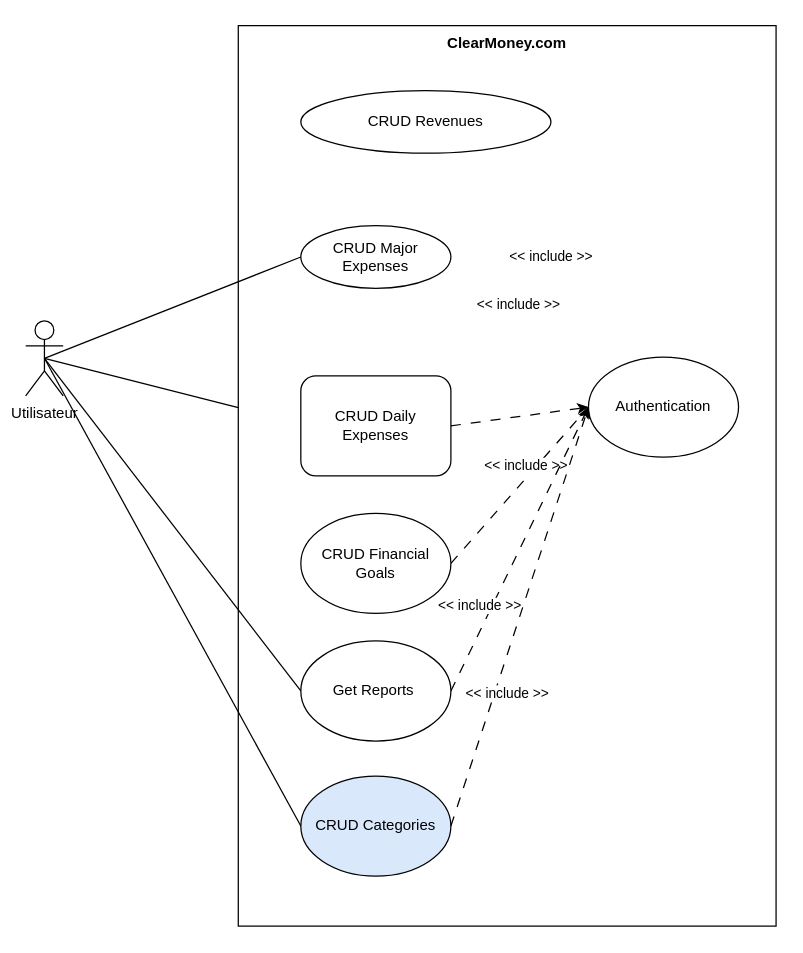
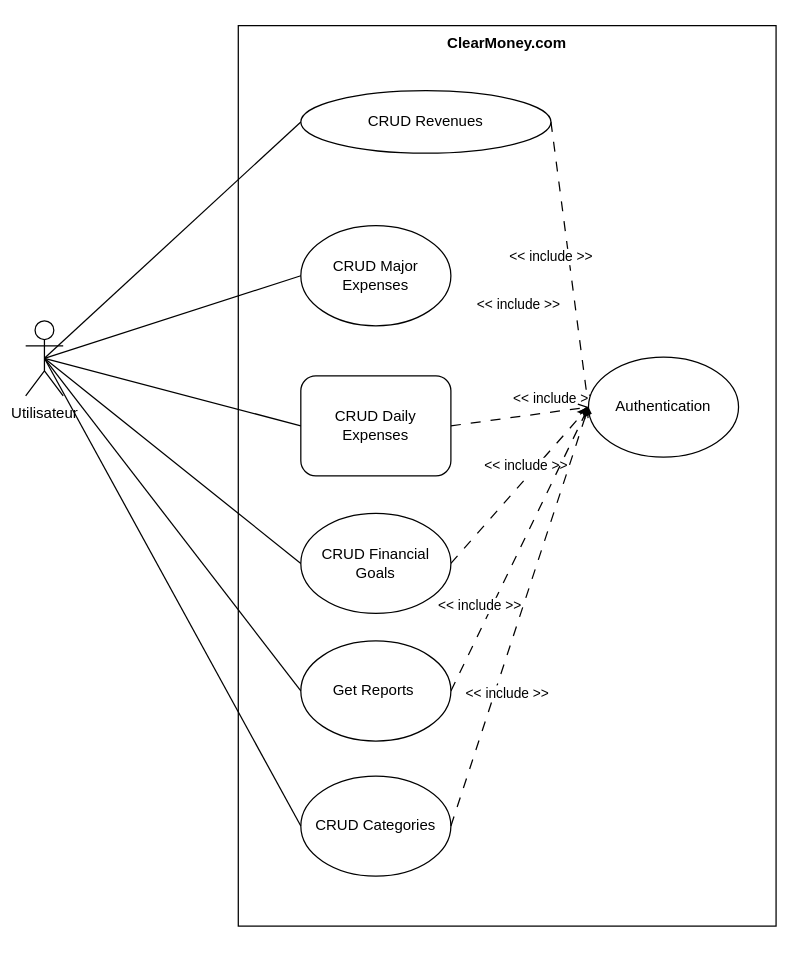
  <mxCell id="0" />
  <mxCell id="1" parent="0" />
  <mxCell id="2" value="&lt;b&gt;ClearMoney.com&lt;/b&gt;" style="html=1;whiteSpace=wrap;verticalAlign=top;" parent="1" vertex="1"><mxGeometry x="190" y="20" width="430" height="720" as="geometry" /></mxCell>
+ <mxCell id="3" style="rounded=0;orthogonalLoop=1;jettySize=auto;html=1;exitX=1;exitY=0.5;exitDx=0;exitDy=0;entryX=0;entryY=0.5;entryDx=0;entryDy=0;dashed=1;dashPattern=8 8;" parent="1" source="5" target="11" edge="1"><mxGeometry relative="1" as="geometry" /></mxCell>
+ <mxCell id="4" value="&amp;lt;&amp;lt; include &amp;gt;&amp;gt;" style="edgeLabel;html=1;align=center;verticalAlign=middle;resizable=0;points=[];shadow=0;" parent="3" vertex="1" connectable="0"><mxGeometry x="-0.075" y="-1" relative="1" as="geometry"><mxPoint x="-10" y="115" as="offset" /></mxGeometry></mxCell>
  <mxCell id="5" value="CRUD Revenues" style="ellipse;whiteSpace=wrap;html=1;" parent="1" vertex="1"><mxGeometry x="240" y="72" width="200" height="50" as="geometry" /></mxCell>
- <mxCell id="6" value="CRUD Major Expenses" style="ellipse;whiteSpace=wrap;html=1;" parent="1" vertex="1"><mxGeometry x="240" y="180" width="120" height="50" as="geometry" /></mxCell>
- <mxCell id="7" style="rounded=0;orthogonalLoop=1;jettySize=auto;html=1;exitX=1;exitY=0.5;exitDx=0;exitDy=0;entryX=0;entryY=0.5;entryDx=0;entryDy=0;dashed=1;dashPattern=8 8;endArrow=none;" parent="1" source="8" target="11" edge="1"><mxGeometry relative="1" as="geometry" /></mxCell>
+ <mxCell id="6" value="CRUD Major Expenses" style="ellipse;whiteSpace=wrap;html=1;" parent="1" vertex="1"><mxGeometry x="240" y="180" width="120" height="80" as="geometry" /></mxCell>
+ <mxCell id="7" style="rounded=0;orthogonalLoop=1;jettySize=auto;html=1;exitX=1;exitY=0.5;exitDx=0;exitDy=0;entryX=0;entryY=0.5;entryDx=0;entryDy=0;dashed=1;dashPattern=8 8;" parent="1" source="8" target="11" edge="1"><mxGeometry relative="1" as="geometry" /></mxCell>
  <mxCell id="8" value="&lt;div style=&quot;direction: rtl;&quot;&gt;&lt;span style=&quot;background-color: initial;&quot;&gt;CRUD Financial Goals&lt;/span&gt;&lt;/div&gt;" style="ellipse;whiteSpace=wrap;html=1;" parent="1" vertex="1"><mxGeometry x="240" y="410" width="120" height="80" as="geometry" /></mxCell>
- <mxCell id="9" style="rounded=0;orthogonalLoop=1;jettySize=auto;html=1;exitX=1;exitY=0.5;exitDx=0;exitDy=0;entryX=0;entryY=0.5;entryDx=0;entryDy=0;dashed=1;dashPattern=8 8;" parent="1" source="10" target="11" edge="1"><mxGeometry relative="1" as="geometry" /></mxCell>
+ <mxCell id="9" style="rounded=0;orthogonalLoop=1;jettySize=auto;html=1;exitX=1;exitY=0.5;exitDx=0;exitDy=0;entryX=0;entryY=0.5;entryDx=0;entryDy=0;dashed=1;dashPattern=8 8;endArrow=open;" parent="1" source="10" target="11" edge="1"><mxGeometry relative="1" as="geometry" /></mxCell>
  <mxCell id="10" value="CRUD Daily Expenses" style="whiteSpace=wrap;html=1;rounded=1;" parent="1" vertex="1"><mxGeometry x="240" y="300" width="120" height="80" as="geometry" /></mxCell>
  <mxCell id="11" value="Authentication" style="ellipse;whiteSpace=wrap;html=1;" parent="1" vertex="1"><mxGeometry x="470" y="285" width="120" height="80" as="geometry" /></mxCell>
- <mxCell id="12" style="rounded=0;orthogonalLoop=1;jettySize=auto;html=1;exitX=0.5;exitY=0.5;exitDx=0;exitDy=0;exitPerimeter=0;endArrow=none;endFill=0;" parent="1" source="16" target="2" edge="1"><mxGeometry relative="1" as="geometry" /></mxCell>
+ <mxCell id="12" style="rounded=0;orthogonalLoop=1;jettySize=auto;html=1;exitX=0.5;exitY=0.5;exitDx=0;exitDy=0;exitPerimeter=0;entryX=0;entryY=0.5;entryDx=0;entryDy=0;endArrow=none;endFill=0;" parent="1" source="16" target="5" edge="1"><mxGeometry relative="1" as="geometry" /></mxCell>
  <mxCell id="13" style="rounded=0;orthogonalLoop=1;jettySize=auto;html=1;exitX=0.5;exitY=0.5;exitDx=0;exitDy=0;exitPerimeter=0;entryX=0;entryY=0.5;entryDx=0;entryDy=0;endArrow=none;endFill=0;" parent="1" source="16" target="6" edge="1"><mxGeometry relative="1" as="geometry" /></mxCell>
+ <mxCell id="14" style="rounded=0;orthogonalLoop=1;jettySize=auto;html=1;exitX=0.5;exitY=0.5;exitDx=0;exitDy=0;exitPerimeter=0;entryX=0;entryY=0.5;entryDx=0;entryDy=0;endArrow=none;endFill=0;" parent="1" source="16" target="10" edge="1"><mxGeometry relative="1" as="geometry" /></mxCell>
+ <mxCell id="15" style="rounded=0;orthogonalLoop=1;jettySize=auto;html=1;exitX=0.5;exitY=0.5;exitDx=0;exitDy=0;exitPerimeter=0;entryX=0;entryY=0.5;entryDx=0;entryDy=0;endArrow=none;endFill=0;" parent="1" source="16" target="8" edge="1"><mxGeometry relative="1" as="geometry" /></mxCell>
  <mxCell id="16" value="Utilisateur" style="shape=umlActor;verticalLabelPosition=bottom;verticalAlign=top;html=1;outlineConnect=0;" parent="1" vertex="1"><mxGeometry x="20" y="256" width="30" height="60" as="geometry" /></mxCell>
  <mxCell id="17" value="&amp;lt;&amp;lt; include &amp;gt;&amp;gt;" style="edgeLabel;html=1;align=center;verticalAlign=middle;resizable=0;points=[];" parent="1" vertex="1" connectable="0"><mxGeometry x="390.002" y="230.002" as="geometry"><mxPoint x="23" y="12" as="offset" /></mxGeometry></mxCell>
  <mxCell id="18" value="&amp;lt;&amp;lt; include &amp;gt;&amp;gt;" style="edgeLabel;html=1;align=center;verticalAlign=middle;resizable=0;points=[];" parent="1" vertex="1" connectable="0"><mxGeometry x="439.592" y="204.072" as="geometry" /></mxCell>
  <mxCell id="19" value="&amp;lt;&amp;lt; include &amp;gt;&amp;gt;" style="edgeLabel;html=1;align=center;verticalAlign=middle;resizable=0;points=[];" parent="1" vertex="1" connectable="0"><mxGeometry x="420.002" y="370.002" as="geometry"><mxPoint x="-1" y="1" as="offset" /></mxGeometry></mxCell>
- <mxCell id="20" style="rounded=0;orthogonalLoop=1;jettySize=auto;html=1;exitX=1;exitY=0.5;exitDx=0;exitDy=0;entryX=0;entryY=0.5;entryDx=0;entryDy=0;dashed=1;dashPattern=8 8;" parent="1" source="21" target="11" edge="1"><mxGeometry relative="1" as="geometry"><mxPoint x="490" y="370" as="targetPoint" /></mxGeometry></mxCell>
+ <mxCell id="20" style="rounded=0;orthogonalLoop=1;jettySize=auto;html=1;exitX=1;exitY=0.5;exitDx=0;exitDy=0;entryX=0;entryY=0.5;entryDx=0;entryDy=0;dashed=1;dashPattern=8 8;endArrow=open;" parent="1" source="21" target="11" edge="1"><mxGeometry relative="1" as="geometry"><mxPoint x="490" y="370" as="targetPoint" /></mxGeometry></mxCell>
  <mxCell id="21" value="&lt;div style=&quot;direction: rtl;&quot;&gt;&amp;nbsp;Get Reports&lt;/div&gt;" style="ellipse;whiteSpace=wrap;html=1;" parent="1" vertex="1"><mxGeometry x="240" y="512" width="120" height="80" as="geometry" /></mxCell>
  <mxCell id="22" style="rounded=0;orthogonalLoop=1;jettySize=auto;html=1;exitX=0.5;exitY=0.5;exitDx=0;exitDy=0;exitPerimeter=0;entryX=0;entryY=0.5;entryDx=0;entryDy=0;endArrow=none;endFill=0;" parent="1" source="16" target="21" edge="1"><mxGeometry relative="1" as="geometry"><mxPoint x="35" y="388" as="sourcePoint" /></mxGeometry></mxCell>
  <mxCell id="23" value="&amp;lt;&amp;lt; include &amp;gt;&amp;gt;" style="edgeLabel;html=1;align=center;verticalAlign=middle;resizable=0;points=[];" parent="1" vertex="1" connectable="0"><mxGeometry x="390.002" y="480.002" as="geometry"><mxPoint x="-8" y="3" as="offset" /></mxGeometry></mxCell>
- <mxCell id="24" value="&lt;div style=&quot;direction: rtl;&quot;&gt;&lt;span style=&quot;background-color: initial;&quot;&gt;CRUD Categories&lt;/span&gt;&lt;/div&gt;" style="ellipse;whiteSpace=wrap;html=1;fillColor=#dae8fc;" vertex="1" parent="1"><mxGeometry x="240" y="620" width="120" height="80" as="geometry" /></mxCell>
+ <mxCell id="24" value="&lt;div style=&quot;direction: rtl;&quot;&gt;&lt;span style=&quot;background-color: initial;&quot;&gt;CRUD Categories&lt;/span&gt;&lt;/div&gt;" style="ellipse;whiteSpace=wrap;html=1;" vertex="1" parent="1"><mxGeometry x="240" y="620" width="120" height="80" as="geometry" /></mxCell>
  <mxCell id="25" style="rounded=0;orthogonalLoop=1;jettySize=auto;html=1;exitX=0.5;exitY=0.5;exitDx=0;exitDy=0;exitPerimeter=0;entryX=0;entryY=0.5;entryDx=0;entryDy=0;endArrow=none;endFill=0;" edge="1" parent="1" source="16" target="24"><mxGeometry relative="1" as="geometry"><mxPoint x="45" y="296" as="sourcePoint" /><mxPoint x="250" y="562" as="targetPoint" /></mxGeometry></mxCell>
- <mxCell id="26" style="rounded=0;orthogonalLoop=1;jettySize=auto;html=1;exitX=1;exitY=0.5;exitDx=0;exitDy=0;entryX=0;entryY=0.5;entryDx=0;entryDy=0;dashed=1;dashPattern=8 8;" edge="1" parent="1" source="24" target="11"><mxGeometry relative="1" as="geometry"><mxPoint x="480" y="335" as="targetPoint" /><mxPoint x="370" y="562" as="sourcePoint" /></mxGeometry></mxCell>
+ <mxCell id="26" style="rounded=0;orthogonalLoop=1;jettySize=auto;html=1;exitX=1;exitY=0.5;exitDx=0;exitDy=0;entryX=0;entryY=0.5;entryDx=0;entryDy=0;dashed=1;dashPattern=8 8;endArrow=diamond;" edge="1" parent="1" source="24" target="11"><mxGeometry relative="1" as="geometry"><mxPoint x="480" y="335" as="targetPoint" /><mxPoint x="370" y="562" as="sourcePoint" /></mxGeometry></mxCell>
  <mxCell id="27" value="&amp;lt;&amp;lt; include &amp;gt;&amp;gt;" style="edgeLabel;html=1;align=center;verticalAlign=middle;resizable=0;points=[];" vertex="1" connectable="0" parent="1"><mxGeometry x="405.002" y="552.002" as="geometry"><mxPoint x="-1" y="1" as="offset" /></mxGeometry></mxCell>
